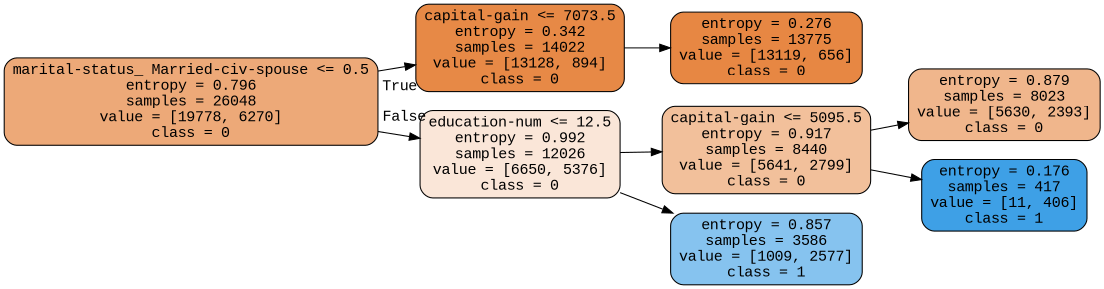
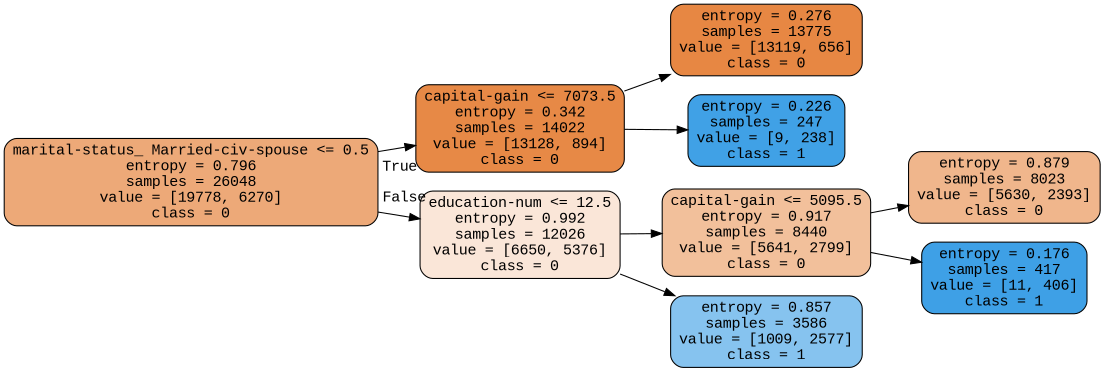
  digraph {
    rankdir=LR
    fontname="Liberation Mono"
    node [color=black fontname="Liberation Mono" shape=box style="filled, rounded"]
    edge [fontname="Liberation Mono"]
    n1 [fillcolor="#e58139ae" label="marital-status_ Married-civ-spouse <= 0.5\nentropy = 0.796\nsamples = 26048\nvalue = [19778, 6270]\nclass = 0"]
    n2 [fillcolor="#e58139ee" label="capital-gain <= 7073.5\nentropy = 0.342\nsamples = 14022\nvalue = [13128, 894]\nclass = 0"]
    n3 [fillcolor="#e5813931" label="education-num <= 12.5\nentropy = 0.992\nsamples = 12026\nvalue = [6650, 5376]\nclass = 0"]
    n4 [fillcolor="#e58139f2" label="entropy = 0.276\nsamples = 13775\nvalue = [13119, 656]\nclass = 0"]
+   n5 [fillcolor="#399de5f5" label="entropy = 0.226\nsamples = 247\nvalue = [9, 238]\nclass = 1"]
    n6 [fillcolor="#e5813980" label="capital-gain <= 5095.5\nentropy = 0.917\nsamples = 8440\nvalue = [5641, 2799]\nclass = 0"]
    n7 [fillcolor="#399de59b" label="entropy = 0.857\nsamples = 3586\nvalue = [1009, 2577]\nclass = 1"]
    n8 [fillcolor="#e5813993" label="entropy = 0.879\nsamples = 8023\nvalue = [5630, 2393]\nclass = 0"]
    n9 [fillcolor="#399de5f8" label="entropy = 0.176\nsamples = 417\nvalue = [11, 406]\nclass = 1"]
    n1 -> n2 [headlabel=True labelangle=45 labeldistance=2.5]
    n1 -> n3 [headlabel=False labelangle=-45 labeldistance=2.5]
    n2 -> n4
+   n2 -> n5
    n3 -> n6
    n3 -> n7
    n6 -> n8
    n6 -> n9
  }
